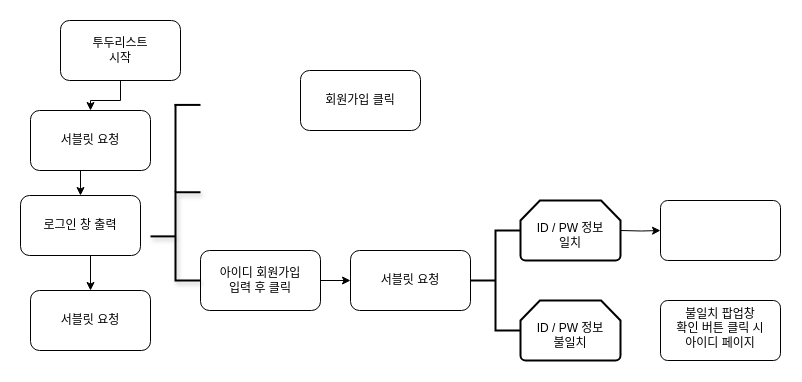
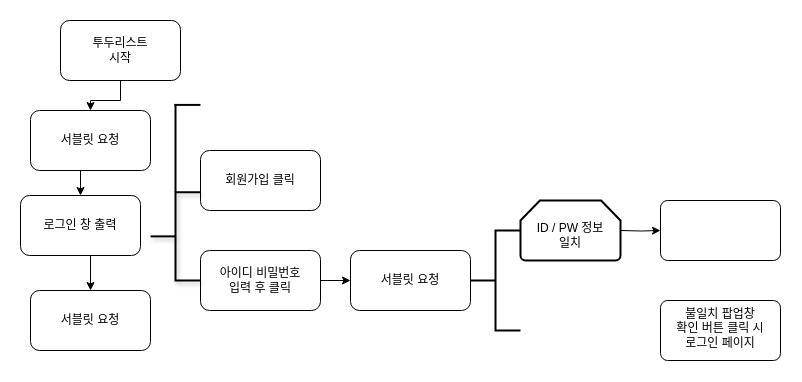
  <mxCell id="0" />
  <mxCell id="1" parent="0" />
  <mxCell id="2" style="edgeStyle=orthogonalEdgeStyle;rounded=0;orthogonalLoop=1;jettySize=auto;html=1;exitX=0.5;exitY=1;exitDx=0;exitDy=0;entryX=0.5;entryY=0;entryDx=0;entryDy=0;" edge="1" parent="1" source="3" target="5"><mxGeometry relative="1" as="geometry" /></mxCell>
  <mxCell id="3" value="투두리스트&lt;br&gt;시작" style="rounded=1;whiteSpace=wrap;html=1;" vertex="1" parent="1"><mxGeometry x="60" y="20" width="120" height="60" as="geometry" /></mxCell>
  <mxCell id="4" style="edgeStyle=orthogonalEdgeStyle;rounded=0;orthogonalLoop=1;jettySize=auto;html=1;exitX=0.5;exitY=1;exitDx=0;exitDy=0;entryX=0.5;entryY=0;entryDx=0;entryDy=0;" edge="1" parent="1" source="5" target="7"><mxGeometry relative="1" as="geometry" /></mxCell>
  <mxCell id="5" value="서블릿 요청" style="rounded=1;whiteSpace=wrap;html=1;" vertex="1" parent="1"><mxGeometry x="30" y="110" width="120" height="60" as="geometry" /></mxCell>
  <mxCell id="6" style="edgeStyle=orthogonalEdgeStyle;rounded=0;orthogonalLoop=1;jettySize=auto;html=1;exitX=0.5;exitY=1;exitDx=0;exitDy=0;entryX=0.5;entryY=0;entryDx=0;entryDy=0;" edge="1" parent="1" source="7" target="8"><mxGeometry relative="1" as="geometry" /></mxCell>
  <mxCell id="7" value="로그인 창 출력" style="rounded=1;whiteSpace=wrap;html=1;" vertex="1" parent="1"><mxGeometry x="20" y="195" width="120" height="60" as="geometry" /></mxCell>
  <mxCell id="8" value="서블릿 요청" style="rounded=1;whiteSpace=wrap;html=1;" vertex="1" parent="1"><mxGeometry x="30" y="290" width="120" height="60" as="geometry" /></mxCell>
- <mxCell id="9" value="회원가입 클릭" style="rounded=1;whiteSpace=wrap;html=1;" vertex="1" parent="1"><mxGeometry x="300" y="70" width="120" height="60" as="geometry" /></mxCell>
+ <mxCell id="9" value="회원가입 클릭" style="rounded=1;whiteSpace=wrap;html=1;" vertex="1" parent="1"><mxGeometry x="200" y="150" width="120" height="60" as="geometry" /></mxCell>
  <mxCell id="10" style="edgeStyle=orthogonalEdgeStyle;rounded=0;orthogonalLoop=1;jettySize=auto;html=1;exitX=1;exitY=0.5;exitDx=0;exitDy=0;entryX=0;entryY=0.5;entryDx=0;entryDy=0;" edge="1" parent="1" source="11" target="12"><mxGeometry relative="1" as="geometry" /></mxCell>
- <mxCell id="11" value="아이디 회원가입&lt;br&gt;입력 후 클릭" style="rounded=1;whiteSpace=wrap;html=1;" vertex="1" parent="1"><mxGeometry x="200" y="250" width="120" height="60" as="geometry" /></mxCell>
+ <mxCell id="11" value="아이디 비밀번호&lt;br&gt;입력 후 클릭" style="rounded=1;whiteSpace=wrap;html=1;" vertex="1" parent="1"><mxGeometry x="200" y="250" width="120" height="60" as="geometry" /></mxCell>
  <mxCell id="12" value="서블릿 요청" style="rounded=1;whiteSpace=wrap;html=1;" vertex="1" parent="1"><mxGeometry x="350" y="250" width="120" height="60" as="geometry" /></mxCell>
  <mxCell id="13" value="" style="strokeWidth=2;html=1;shape=mxgraph.flowchart.annotation_2;align=left;labelPosition=right;pointerEvents=1;" vertex="1" parent="1"><mxGeometry x="470" y="230" width="50" height="100" as="geometry" /></mxCell>
  <mxCell id="14" value="&lt;div&gt;&lt;br&gt;&lt;/div&gt;ID / PW 정보&lt;br&gt;일치" style="strokeWidth=2;html=1;shape=mxgraph.flowchart.loop_limit;whiteSpace=wrap;strokeColor=default;align=center;verticalAlign=top;arcSize=12;fontFamily=Helvetica;fontSize=12;fontColor=default;fillColor=default;" vertex="1" parent="1"><mxGeometry x="520" y="200" width="100" height="60" as="geometry" /></mxCell>
- <mxCell id="15" value="&lt;div&gt;&lt;br&gt;&lt;/div&gt;ID / PW 정보&lt;br&gt;불일치" style="strokeWidth=2;html=1;shape=mxgraph.flowchart.loop_limit;whiteSpace=wrap;strokeColor=default;align=center;verticalAlign=top;arcSize=12;fontFamily=Helvetica;fontSize=12;fontColor=default;fillColor=default;" vertex="1" parent="1"><mxGeometry x="520" y="300" width="100" height="60" as="geometry" /></mxCell>
- <mxCell id="16" value="불일치 팝업창&lt;br&gt;확인 버튼 클릭 시&lt;br&gt;아이디 페이지" style="rounded=1;whiteSpace=wrap;html=1;strokeColor=default;align=center;verticalAlign=top;arcSize=12;fontFamily=Helvetica;fontSize=12;fontColor=default;fillColor=default;" vertex="1" parent="1"><mxGeometry x="660" y="300" width="120" height="60" as="geometry" /></mxCell>
+ <mxCell id="16" value="불일치 팝업창&lt;br&gt;확인 버튼 클릭 시&lt;br&gt;로그인 페이지" style="rounded=1;whiteSpace=wrap;html=1;strokeColor=default;align=center;verticalAlign=top;arcSize=12;fontFamily=Helvetica;fontSize=12;fontColor=default;fillColor=default;" vertex="1" parent="1"><mxGeometry x="660" y="300" width="120" height="60" as="geometry" /></mxCell>
  <mxCell id="17" style="edgeStyle=orthogonalEdgeStyle;rounded=0;orthogonalLoop=1;jettySize=auto;html=1;exitX=1;exitY=0.5;exitDx=0;exitDy=0;exitPerimeter=0;fontFamily=Helvetica;fontSize=12;fontColor=default;" edge="1" target="18" parent="1"><mxGeometry relative="1" as="geometry"><mxPoint x="620" y="230" as="sourcePoint" /></mxGeometry></mxCell>
  <mxCell id="18" value="" style="rounded=1;whiteSpace=wrap;html=1;strokeColor=default;align=center;verticalAlign=top;arcSize=12;fontFamily=Helvetica;fontSize=12;fontColor=default;fillColor=default;" vertex="1" parent="1"><mxGeometry x="660" y="200" width="120" height="60" as="geometry" /></mxCell>
  <mxCell id="19" value="" style="group" vertex="1" connectable="0" parent="1"><mxGeometry x="150" y="100" width="50" height="180" as="geometry" /></mxCell>
  <mxCell id="20" value="" style="strokeWidth=2;html=1;shape=mxgraph.flowchart.annotation_2;align=left;labelPosition=right;pointerEvents=1;points=[[0,0.5,0,0,0],[0.5,0,0,0,0],[0.5,1,0,0,0],[1,0,0,0,0],[1,0.5,0,0,0],[1,1,0,0,0]];shadow=1;" vertex="1" parent="19"><mxGeometry y="91.765" width="50" height="88.235" as="geometry" /></mxCell>
  <mxCell id="21" value="" style="group" vertex="1" connectable="0" parent="19"><mxGeometry x="20" width="30" height="91.765" as="geometry" /></mxCell>
  <mxCell id="22" value="" style="line;strokeWidth=2;direction=south;html=1;strokeColor=default;align=center;verticalAlign=top;arcSize=12;fontFamily=Helvetica;fontSize=12;fontColor=default;fillColor=default;" vertex="1" parent="21"><mxGeometry y="3.529" width="10" height="88.235" as="geometry" /></mxCell>
  <mxCell id="23" value="" style="line;strokeWidth=2;html=1;strokeColor=default;align=center;verticalAlign=top;arcSize=12;fontFamily=Helvetica;fontSize=12;fontColor=default;fillColor=default;" vertex="1" parent="21"><mxGeometry x="4" width="26" height="8.824" as="geometry" /></mxCell>
